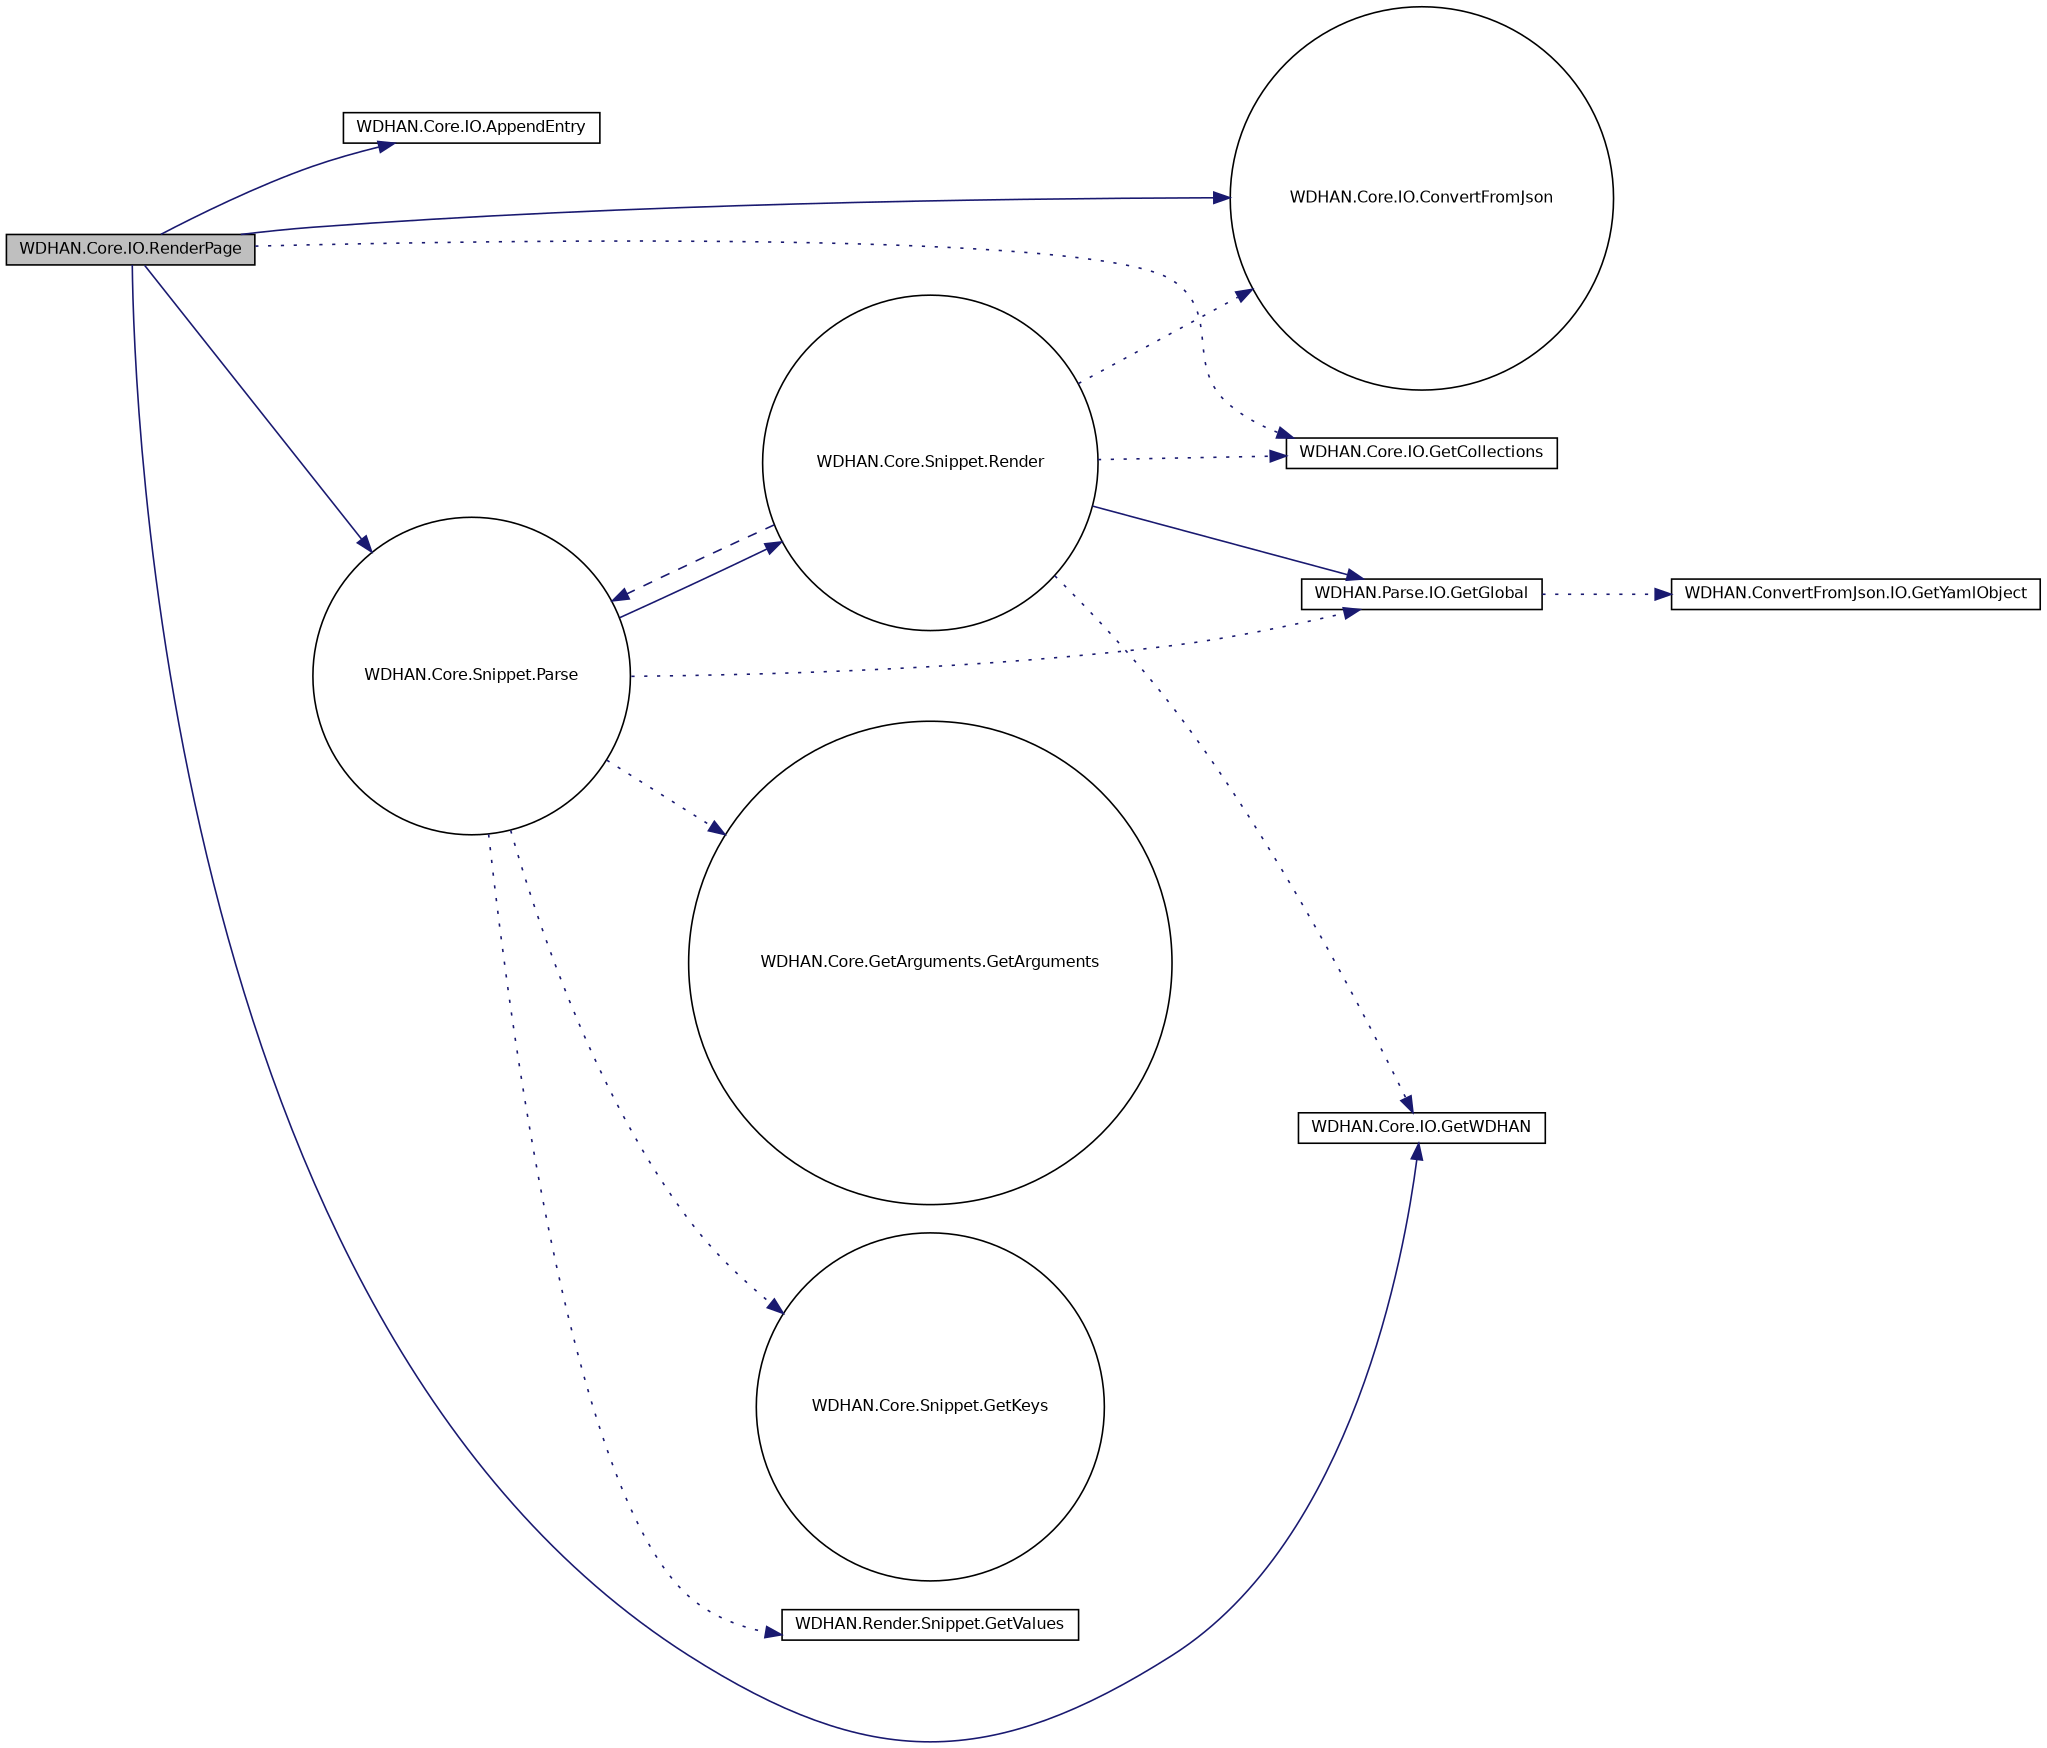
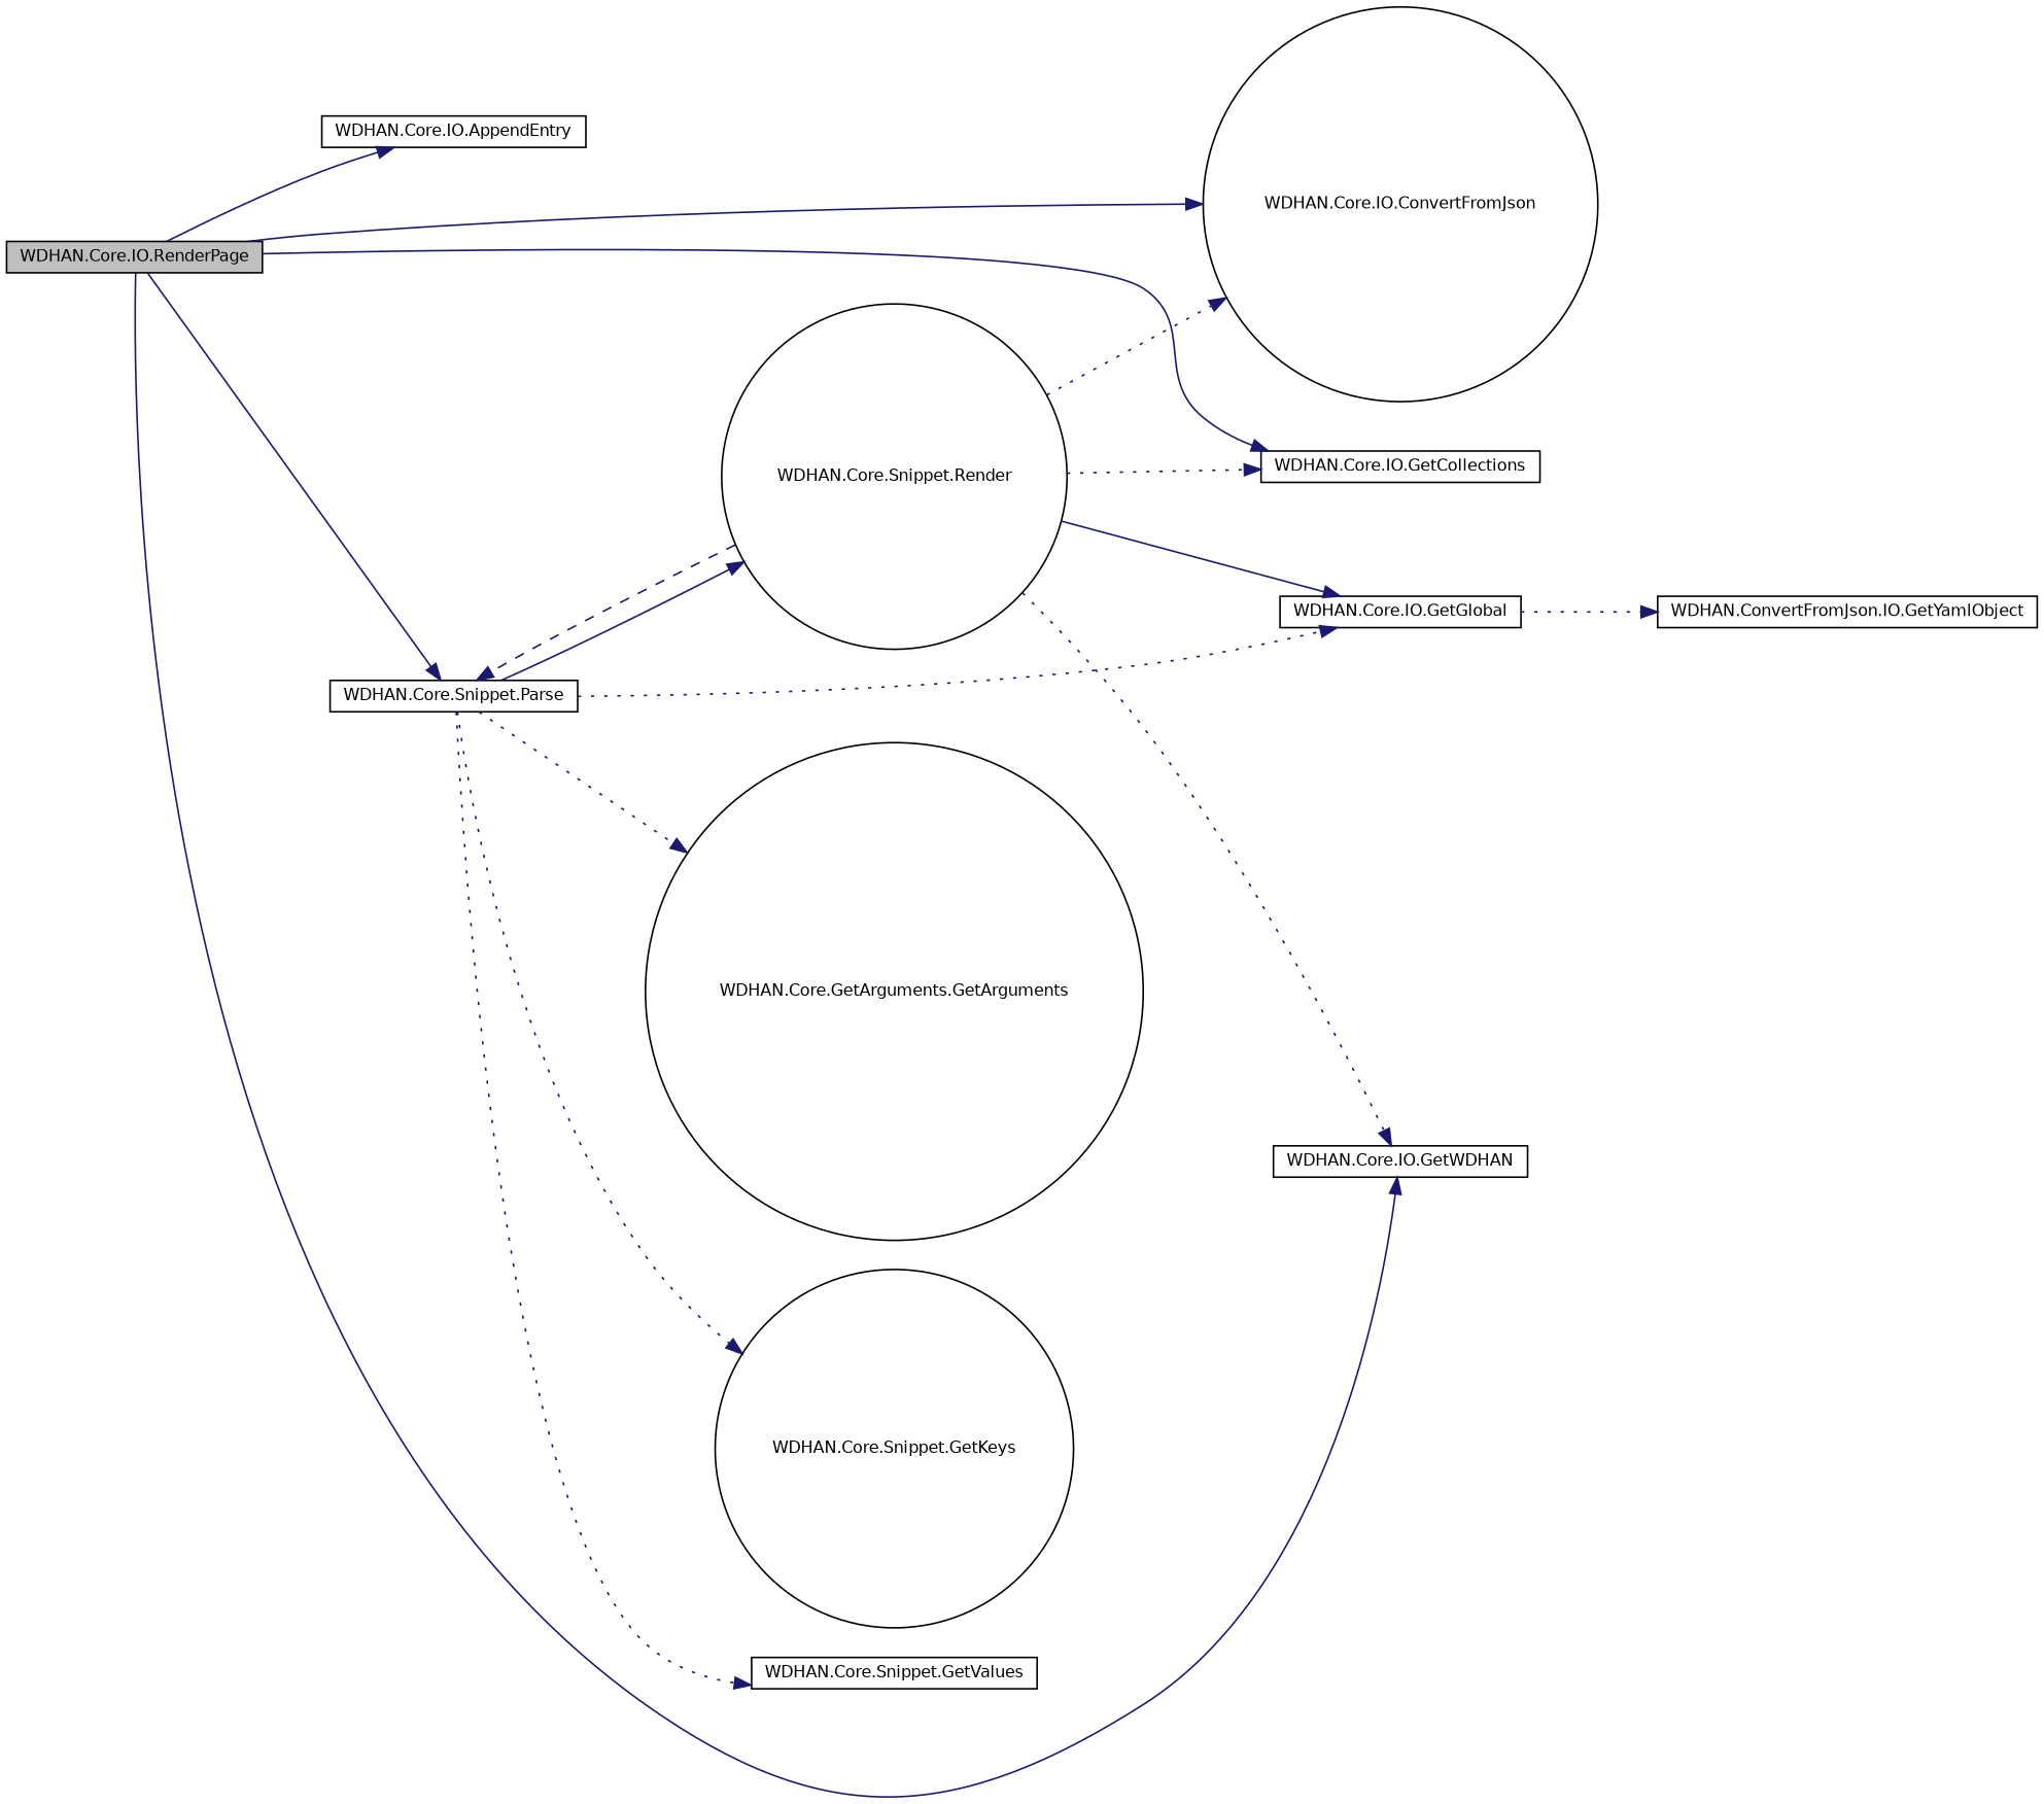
  digraph {
    rankdir=LR
    node [color=black fillcolor=white fontname=Helvetica fontsize=10 shape=box style=filled]
    edge [color=midnightblue fontname=Helvetica fontsize=10 labelfontname=Helvetica labelfontsize=10 style=dotted]
    n1 [fillcolor=grey75 fontcolor=black height=0.2 label="WDHAN.Core.IO.RenderPage" width=0.4]
    n2 [height=0.2 label="WDHAN.Core.IO.AppendEntry" width=0.4]
    n3 [height=0.2 label="WDHAN.Core.IO.ConvertFromJson" shape=circle width=0.4]
    n4 [height=0.2 label="WDHAN.Core.IO.GetCollections" width=0.4]
    n5 [height=0.2 label="WDHAN.Core.IO.GetWDHAN" width=0.4]
-   n6 [height=0.2 label="WDHAN.Core.Snippet.Parse" shape=circle width=0.4]
-   n7 [height=0.2 label="WDHAN.Parse.IO.GetGlobal" width=0.4]
+   n6 [height=0.2 label="WDHAN.Core.Snippet.Parse" width=0.4]
+   n7 [height=0.2 label="WDHAN.Core.IO.GetGlobal" width=0.4]
    n8 [height=0.2 label="WDHAN.ConvertFromJson.IO.GetYamlObject" width=0.4]
    n9 [height=0.2 label="WDHAN.Core.GetArguments.GetArguments" shape=circle width=0.4]
    n10 [height=0.2 label="WDHAN.Core.Snippet.GetKeys" shape=circle width=0.4]
-   n11 [height=0.2 label="WDHAN.Render.Snippet.GetValues" width=0.4]
+   n11 [height=0.2 label="WDHAN.Core.Snippet.GetValues" width=0.4]
    n12 [height=0.2 label="WDHAN.Core.Snippet.Render" shape=circle width=0.4]
    n1 -> n2 [style=solid]
    n1 -> n3 [style=solid]
-   n1 -> n4
+   n1 -> n4 [style=solid]
    n1 -> n5 [style=solid]
    n1 -> n6 [style=solid]
    n6 -> n7
    n6 -> n9
    n6 -> n10
    n6 -> n11
    n6 -> n12 [style=solid]
    n7 -> n8
    n12 -> n3
    n12 -> n4
    n12 -> n5
    n12 -> n6 [style=dashed]
    n12 -> n7 [style=solid]
  }
